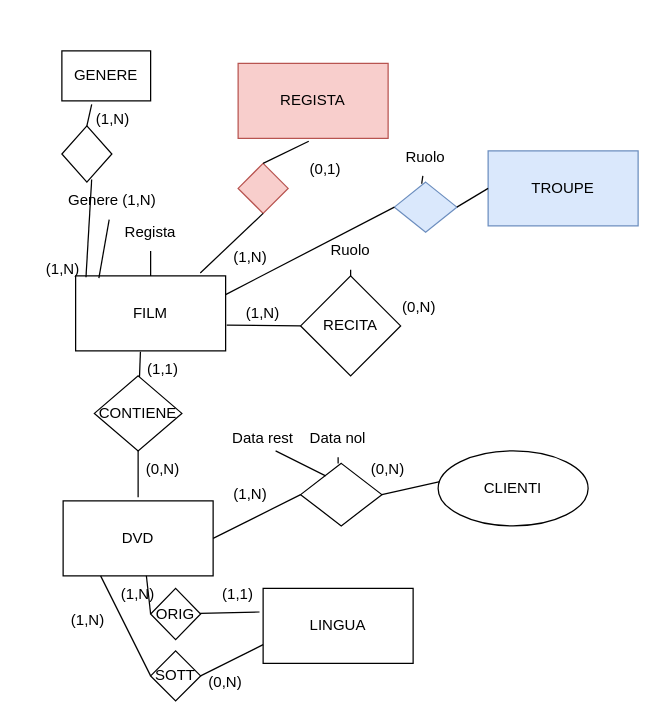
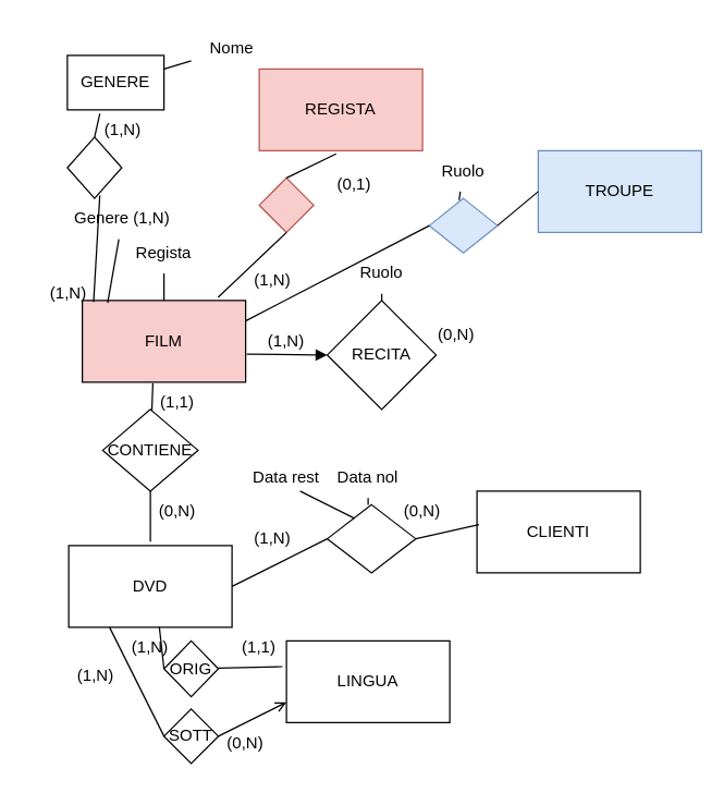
  <mxCell id="0" />
  <mxCell id="1" parent="0" />
- <mxCell id="2" value="FILM" style="rounded=0;whiteSpace=wrap;html=1;" vertex="1" parent="1"><mxGeometry x="60" y="220" width="120" height="60" as="geometry" /></mxCell>
+ <mxCell id="2" value="FILM" style="rounded=0;whiteSpace=wrap;html=1;fillColor=#f8cecc;" vertex="1" parent="1"><mxGeometry x="60" y="220" width="120" height="60" as="geometry" /></mxCell>
  <mxCell id="3" value="RECITA" style="rhombus;whiteSpace=wrap;html=1;" vertex="1" parent="1"><mxGeometry x="240" y="220" width="80" height="80" as="geometry" /></mxCell>
- <mxCell id="4" value="" style="endArrow=none;html=1;rounded=0;exitX=1.007;exitY=0.657;exitDx=0;exitDy=0;exitPerimeter=0;entryX=0;entryY=0.5;entryDx=0;entryDy=0;" edge="1" parent="1" source="2" target="3"><mxGeometry width="50" height="50" relative="1" as="geometry"><mxPoint x="280" y="260" as="sourcePoint" /><mxPoint x="330" y="210" as="targetPoint" /></mxGeometry></mxCell>
+ <mxCell id="4" value="" style="endArrow=block;html=1;rounded=0;exitX=1.007;exitY=0.657;exitDx=0;exitDy=0;exitPerimeter=0;entryX=0;entryY=0.5;entryDx=0;entryDy=0;" edge="1" parent="1" source="2" target="3"><mxGeometry width="50" height="50" relative="1" as="geometry"><mxPoint x="280" y="260" as="sourcePoint" /><mxPoint x="330" y="210" as="targetPoint" /></mxGeometry></mxCell>
  <mxCell id="5" value="(1,N)" style="text;html=1;strokeColor=none;fillColor=none;align=center;verticalAlign=middle;whiteSpace=wrap;rounded=0;" vertex="1" parent="1"><mxGeometry x="180" y="235" width="60" height="30" as="geometry" /></mxCell>
  <mxCell id="6" value="(0,N)" style="text;html=1;strokeColor=none;fillColor=none;align=center;verticalAlign=middle;whiteSpace=wrap;rounded=0;" vertex="1" parent="1"><mxGeometry x="305" y="230" width="60" height="30" as="geometry" /></mxCell>
  <mxCell id="7" value="" style="endArrow=none;html=1;rounded=0;exitX=0.5;exitY=0;exitDx=0;exitDy=0;" edge="1" parent="1" source="3" target="8"><mxGeometry width="50" height="50" relative="1" as="geometry"><mxPoint x="280" y="200" as="sourcePoint" /><mxPoint x="280" y="200" as="targetPoint" /></mxGeometry></mxCell>
  <mxCell id="8" value="Ruolo" style="text;html=1;strokeColor=none;fillColor=none;align=center;verticalAlign=middle;whiteSpace=wrap;rounded=0;" vertex="1" parent="1"><mxGeometry x="250" y="185" width="60" height="30" as="geometry" /></mxCell>
  <mxCell id="9" value="Regista" style="text;html=1;strokeColor=none;fillColor=none;align=center;verticalAlign=middle;whiteSpace=wrap;rounded=0;" vertex="1" parent="1"><mxGeometry x="90" y="170" width="60" height="30" as="geometry" /></mxCell>
  <mxCell id="10" value="" style="endArrow=none;html=1;rounded=0;exitX=0.5;exitY=0;exitDx=0;exitDy=0;entryX=0.5;entryY=1;entryDx=0;entryDy=0;" edge="1" parent="1" source="2" target="9"><mxGeometry width="50" height="50" relative="1" as="geometry"><mxPoint x="280" y="200" as="sourcePoint" /><mxPoint x="330" y="150" as="targetPoint" /></mxGeometry></mxCell>
  <mxCell id="11" value="REGISTA" style="rounded=0;whiteSpace=wrap;html=1;fillColor=#f8cecc;strokeColor=#b85450;" vertex="1" parent="1"><mxGeometry x="190" y="50" width="120" height="60" as="geometry" /></mxCell>
  <mxCell id="12" value="" style="rhombus;whiteSpace=wrap;html=1;fillColor=#f8cecc;strokeColor=#b85450;" vertex="1" parent="1"><mxGeometry x="190" y="130" width="40" height="40" as="geometry" /></mxCell>
  <mxCell id="13" value="" style="endArrow=none;html=1;rounded=0;entryX=0.471;entryY=1.038;entryDx=0;entryDy=0;entryPerimeter=0;exitX=0.5;exitY=0;exitDx=0;exitDy=0;" edge="1" parent="1" source="12" target="11"><mxGeometry width="50" height="50" relative="1" as="geometry"><mxPoint x="280" y="200" as="sourcePoint" /><mxPoint x="330" y="150" as="targetPoint" /></mxGeometry></mxCell>
  <mxCell id="14" value="" style="endArrow=none;html=1;rounded=0;entryX=0.5;entryY=1;entryDx=0;entryDy=0;exitX=0.831;exitY=-0.038;exitDx=0;exitDy=0;exitPerimeter=0;" edge="1" parent="1" source="2" target="12"><mxGeometry width="50" height="50" relative="1" as="geometry"><mxPoint x="280" y="200" as="sourcePoint" /><mxPoint x="330" y="150" as="targetPoint" /></mxGeometry></mxCell>
  <mxCell id="15" value="(0,1)" style="text;html=1;strokeColor=none;fillColor=none;align=center;verticalAlign=middle;whiteSpace=wrap;rounded=0;" vertex="1" parent="1"><mxGeometry x="230" y="120" width="60" height="30" as="geometry" /></mxCell>
  <mxCell id="16" value="(1,N)" style="text;html=1;strokeColor=none;fillColor=none;align=center;verticalAlign=middle;whiteSpace=wrap;rounded=0;" vertex="1" parent="1"><mxGeometry x="170" y="190" width="60" height="30" as="geometry" /></mxCell>
- <mxCell id="17" value="TROUPE" style="rounded=0;whiteSpace=wrap;html=1;fillColor=#dae8fc;strokeColor=#6c8ebf;" vertex="1" parent="1"><mxGeometry x="390" y="120" width="120" height="60" as="geometry" /></mxCell>
+ <mxCell id="17" value="TROUPE" style="rounded=0;whiteSpace=wrap;html=1;fillColor=#dae8fc;strokeColor=#6c8ebf;" vertex="1" parent="1"><mxGeometry x="395" y="110" width="120" height="60" as="geometry" /></mxCell>
  <mxCell id="18" value="" style="rhombus;whiteSpace=wrap;html=1;fillColor=#dae8fc;strokeColor=#6c8ebf;" vertex="1" parent="1"><mxGeometry x="315" y="145" width="50" height="40" as="geometry" /></mxCell>
  <mxCell id="19" value="" style="endArrow=none;html=1;rounded=0;exitX=0;exitY=0;exitDx=0;exitDy=0;entryX=0;entryY=0.5;entryDx=0;entryDy=0;" edge="1" parent="1" source="5" target="18"><mxGeometry width="50" height="50" relative="1" as="geometry"><mxPoint x="280" y="200" as="sourcePoint" /><mxPoint x="330" y="150" as="targetPoint" /></mxGeometry></mxCell>
  <mxCell id="20" value="" style="endArrow=none;html=1;rounded=0;exitX=1;exitY=0.5;exitDx=0;exitDy=0;entryX=0;entryY=0.5;entryDx=0;entryDy=0;" edge="1" parent="1" source="18" target="17"><mxGeometry width="50" height="50" relative="1" as="geometry"><mxPoint x="280" y="200" as="sourcePoint" /><mxPoint x="330" y="150" as="targetPoint" /></mxGeometry></mxCell>
  <mxCell id="21" value="Ruolo" style="text;html=1;strokeColor=none;fillColor=none;align=center;verticalAlign=middle;whiteSpace=wrap;rounded=0;" vertex="1" parent="1"><mxGeometry x="310" y="110" width="60" height="30" as="geometry" /></mxCell>
  <mxCell id="22" value="" style="endArrow=none;html=1;rounded=0;exitX=0.437;exitY=0.032;exitDx=0;exitDy=0;exitPerimeter=0;" edge="1" parent="1" source="18" target="21"><mxGeometry width="50" height="50" relative="1" as="geometry"><mxPoint x="280" y="200" as="sourcePoint" /><mxPoint x="330" y="150" as="targetPoint" /></mxGeometry></mxCell>
  <mxCell id="23" value="" style="endArrow=none;html=1;rounded=0;exitX=0.155;exitY=0.029;exitDx=0;exitDy=0;exitPerimeter=0;" edge="1" parent="1" source="2" target="24"><mxGeometry width="50" height="50" relative="1" as="geometry"><mxPoint x="280" y="200" as="sourcePoint" /><mxPoint x="79" y="160" as="targetPoint" /></mxGeometry></mxCell>
  <mxCell id="24" value="Genere (1,N)" style="text;html=1;strokeColor=none;fillColor=none;align=center;verticalAlign=middle;whiteSpace=wrap;rounded=0;" vertex="1" parent="1"><mxGeometry x="49" y="145" width="81" height="30" as="geometry" /></mxCell>
  <mxCell id="25" value="GENERE" style="rounded=0;whiteSpace=wrap;html=1;" vertex="1" parent="1"><mxGeometry x="49" y="40" width="71" height="40" as="geometry" /></mxCell>
+ <mxCell id="26" value="" style="endArrow=none;html=1;rounded=0;exitX=1;exitY=0.25;exitDx=0;exitDy=0;" edge="1" parent="1" source="25" target="27"><mxGeometry width="50" height="50" relative="1" as="geometry"><mxPoint x="280" y="140" as="sourcePoint" /><mxPoint x="140" y="50" as="targetPoint" /></mxGeometry></mxCell>
+ <mxCell id="27" value="Nome" style="text;html=1;strokeColor=none;fillColor=none;align=center;verticalAlign=middle;whiteSpace=wrap;rounded=0;" vertex="1" parent="1"><mxGeometry x="140" y="20" width="60" height="30" as="geometry" /></mxCell>
  <mxCell id="28" value="" style="rhombus;whiteSpace=wrap;html=1;" vertex="1" parent="1"><mxGeometry x="49" y="100" width="40" height="45" as="geometry" /></mxCell>
  <mxCell id="29" value="" style="endArrow=none;html=1;rounded=0;exitX=0.336;exitY=1.071;exitDx=0;exitDy=0;exitPerimeter=0;entryX=0.5;entryY=0;entryDx=0;entryDy=0;" edge="1" parent="1" source="25" target="28"><mxGeometry width="50" height="50" relative="1" as="geometry"><mxPoint x="280" y="140" as="sourcePoint" /><mxPoint x="330" y="90" as="targetPoint" /></mxGeometry></mxCell>
  <mxCell id="30" value="" style="endArrow=none;html=1;rounded=0;exitX=0.596;exitY=0.952;exitDx=0;exitDy=0;exitPerimeter=0;entryX=0.069;entryY=0.019;entryDx=0;entryDy=0;entryPerimeter=0;" edge="1" parent="1" source="28" target="2"><mxGeometry width="50" height="50" relative="1" as="geometry"><mxPoint x="280" y="140" as="sourcePoint" /><mxPoint x="330" y="90" as="targetPoint" /></mxGeometry></mxCell>
  <mxCell id="31" value="(1,N)" style="text;html=1;strokeColor=none;fillColor=none;align=center;verticalAlign=middle;whiteSpace=wrap;rounded=0;" vertex="1" parent="1"><mxGeometry x="20" y="200" width="60" height="30" as="geometry" /></mxCell>
  <mxCell id="32" value="(1,N)" style="text;html=1;strokeColor=none;fillColor=none;align=center;verticalAlign=middle;whiteSpace=wrap;rounded=0;" vertex="1" parent="1"><mxGeometry x="60" y="80" width="60" height="30" as="geometry" /></mxCell>
  <mxCell id="33" value="DVD" style="rounded=0;whiteSpace=wrap;html=1;" vertex="1" parent="1"><mxGeometry x="50" y="400" width="120" height="60" as="geometry" /></mxCell>
  <mxCell id="34" value="CONTIENE" style="rhombus;whiteSpace=wrap;html=1;" vertex="1" parent="1"><mxGeometry x="75" y="300" width="70" height="60" as="geometry" /></mxCell>
  <mxCell id="35" value="" style="endArrow=none;html=1;rounded=0;exitX=0.432;exitY=1.013;exitDx=0;exitDy=0;exitPerimeter=0;" edge="1" parent="1" source="2" target="34"><mxGeometry width="50" height="50" relative="1" as="geometry"><mxPoint x="260" y="380" as="sourcePoint" /><mxPoint x="310" y="330" as="targetPoint" /></mxGeometry></mxCell>
  <mxCell id="36" value="" style="endArrow=none;html=1;rounded=0;exitX=0.5;exitY=-0.05;exitDx=0;exitDy=0;exitPerimeter=0;" edge="1" parent="1" source="33" target="34"><mxGeometry width="50" height="50" relative="1" as="geometry"><mxPoint x="260" y="380" as="sourcePoint" /><mxPoint x="310" y="330" as="targetPoint" /></mxGeometry></mxCell>
  <mxCell id="37" value="(0,N)" style="text;html=1;strokeColor=none;fillColor=none;align=center;verticalAlign=middle;whiteSpace=wrap;rounded=0;" vertex="1" parent="1"><mxGeometry x="100" y="360" width="60" height="30" as="geometry" /></mxCell>
  <mxCell id="38" value="(1,1)" style="text;html=1;strokeColor=none;fillColor=none;align=center;verticalAlign=middle;whiteSpace=wrap;rounded=0;" vertex="1" parent="1"><mxGeometry x="100" y="280" width="60" height="30" as="geometry" /></mxCell>
- <mxCell id="39" value="CLIENTI" style="ellipse;whiteSpace=wrap;html=1;" vertex="1" parent="1"><mxGeometry x="350" y="360" width="120" height="60" as="geometry" /></mxCell>
+ <mxCell id="39" value="CLIENTI" style="rounded=0;whiteSpace=wrap;html=1;" vertex="1" parent="1"><mxGeometry x="350" y="360" width="120" height="60" as="geometry" /></mxCell>
  <mxCell id="40" value="" style="rhombus;whiteSpace=wrap;html=1;" vertex="1" parent="1"><mxGeometry x="240" y="370" width="65" height="50" as="geometry" /></mxCell>
  <mxCell id="41" value="" style="endArrow=none;html=1;rounded=0;exitX=1;exitY=0.5;exitDx=0;exitDy=0;entryX=0.012;entryY=0.41;entryDx=0;entryDy=0;entryPerimeter=0;" edge="1" parent="1" source="40" target="39"><mxGeometry width="50" height="50" relative="1" as="geometry"><mxPoint x="260" y="380" as="sourcePoint" /><mxPoint x="310" y="330" as="targetPoint" /></mxGeometry></mxCell>
  <mxCell id="42" value="" style="endArrow=none;html=1;rounded=0;exitX=0;exitY=0.5;exitDx=0;exitDy=0;entryX=1;entryY=0.5;entryDx=0;entryDy=0;" edge="1" parent="1" source="40" target="33"><mxGeometry width="50" height="50" relative="1" as="geometry"><mxPoint x="260" y="380" as="sourcePoint" /><mxPoint x="310" y="330" as="targetPoint" /></mxGeometry></mxCell>
  <mxCell id="43" value="(1,N)" style="text;html=1;strokeColor=none;fillColor=none;align=center;verticalAlign=middle;whiteSpace=wrap;rounded=0;" vertex="1" parent="1"><mxGeometry x="170" y="380" width="60" height="30" as="geometry" /></mxCell>
  <mxCell id="44" value="(0,N)" style="text;html=1;strokeColor=none;fillColor=none;align=center;verticalAlign=middle;whiteSpace=wrap;rounded=0;" vertex="1" parent="1"><mxGeometry x="280" y="360" width="60" height="30" as="geometry" /></mxCell>
  <mxCell id="45" value="" style="endArrow=none;html=1;rounded=0;" edge="1" parent="1" target="46"><mxGeometry width="50" height="50" relative="1" as="geometry"><mxPoint x="270" y="370" as="sourcePoint" /><mxPoint x="270" y="350" as="targetPoint" /></mxGeometry></mxCell>
  <mxCell id="46" value="Data nol" style="text;html=1;strokeColor=none;fillColor=none;align=center;verticalAlign=middle;whiteSpace=wrap;rounded=0;" vertex="1" parent="1"><mxGeometry x="240" y="335" width="60" height="30" as="geometry" /></mxCell>
  <mxCell id="47" value="" style="endArrow=none;html=1;rounded=0;" edge="1" parent="1"><mxGeometry width="50" height="50" relative="1" as="geometry"><mxPoint x="260" y="380" as="sourcePoint" /><mxPoint x="220" y="360" as="targetPoint" /></mxGeometry></mxCell>
  <mxCell id="48" value="Data rest" style="text;html=1;strokeColor=none;fillColor=none;align=center;verticalAlign=middle;whiteSpace=wrap;rounded=0;" vertex="1" parent="1"><mxGeometry x="180" y="335" width="60" height="30" as="geometry" /></mxCell>
  <mxCell id="49" value="LINGUA" style="rounded=0;whiteSpace=wrap;html=1;" vertex="1" parent="1"><mxGeometry x="210" y="470" width="120" height="60" as="geometry" /></mxCell>
  <mxCell id="50" value="" style="endArrow=none;html=1;rounded=0;exitX=-0.024;exitY=0.315;exitDx=0;exitDy=0;exitPerimeter=0;" edge="1" parent="1" source="49" target="51"><mxGeometry width="50" height="50" relative="1" as="geometry"><mxPoint x="260" y="430" as="sourcePoint" /><mxPoint x="170" y="489" as="targetPoint" /></mxGeometry></mxCell>
  <mxCell id="51" value="ORIG" style="rhombus;whiteSpace=wrap;html=1;" vertex="1" parent="1"><mxGeometry x="120" y="470" width="40" height="41" as="geometry" /></mxCell>
  <mxCell id="52" value="" style="endArrow=none;html=1;rounded=0;exitX=0;exitY=0.5;exitDx=0;exitDy=0;entryX=0.555;entryY=0.998;entryDx=0;entryDy=0;entryPerimeter=0;" edge="1" parent="1" source="51" target="33"><mxGeometry width="50" height="50" relative="1" as="geometry"><mxPoint x="260" y="430" as="sourcePoint" /><mxPoint x="310" y="380" as="targetPoint" /></mxGeometry></mxCell>
  <mxCell id="53" value="SOTT" style="rhombus;whiteSpace=wrap;html=1;" vertex="1" parent="1"><mxGeometry x="120" y="520" width="40" height="40" as="geometry" /></mxCell>
- <mxCell id="54" value="" style="endArrow=none;html=1;rounded=0;exitX=1;exitY=0.5;exitDx=0;exitDy=0;entryX=0;entryY=0.75;entryDx=0;entryDy=0;" edge="1" parent="1" source="53" target="49"><mxGeometry width="50" height="50" relative="1" as="geometry"><mxPoint x="260" y="430" as="sourcePoint" /><mxPoint x="310" y="380" as="targetPoint" /></mxGeometry></mxCell>
+ <mxCell id="54" value="" style="endArrow=open;html=1;rounded=0;exitX=1;exitY=0.5;exitDx=0;exitDy=0;entryX=0;entryY=0.75;entryDx=0;entryDy=0;" edge="1" parent="1" source="53" target="49"><mxGeometry width="50" height="50" relative="1" as="geometry"><mxPoint x="260" y="430" as="sourcePoint" /><mxPoint x="310" y="380" as="targetPoint" /></mxGeometry></mxCell>
  <mxCell id="55" value="" style="endArrow=none;html=1;rounded=0;exitX=0;exitY=0.5;exitDx=0;exitDy=0;" edge="1" parent="1" source="53"><mxGeometry width="50" height="50" relative="1" as="geometry"><mxPoint x="260" y="430" as="sourcePoint" /><mxPoint x="80" y="460" as="targetPoint" /></mxGeometry></mxCell>
  <mxCell id="56" value="(0,N)" style="text;html=1;strokeColor=none;fillColor=none;align=center;verticalAlign=middle;whiteSpace=wrap;rounded=0;" vertex="1" parent="1"><mxGeometry x="150" y="530" width="60" height="30" as="geometry" /></mxCell>
  <mxCell id="57" value="(1,N)" style="text;html=1;strokeColor=none;fillColor=none;align=center;verticalAlign=middle;whiteSpace=wrap;rounded=0;" vertex="1" parent="1"><mxGeometry x="40" y="481" width="60" height="30" as="geometry" /></mxCell>
  <mxCell id="58" value="(1,1)" style="text;html=1;strokeColor=none;fillColor=none;align=center;verticalAlign=middle;whiteSpace=wrap;rounded=0;" vertex="1" parent="1"><mxGeometry x="160" y="460" width="60" height="30" as="geometry" /></mxCell>
  <mxCell id="59" value="(1,N)" style="text;html=1;strokeColor=none;fillColor=none;align=center;verticalAlign=middle;whiteSpace=wrap;rounded=0;" vertex="1" parent="1"><mxGeometry x="80" y="460" width="60" height="30" as="geometry" /></mxCell>
